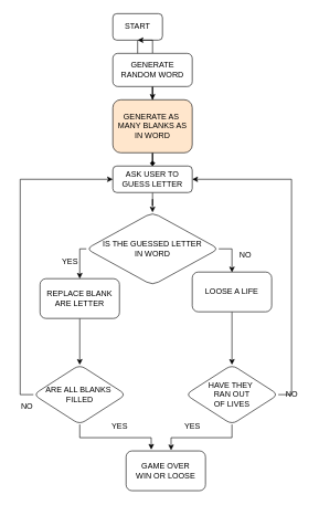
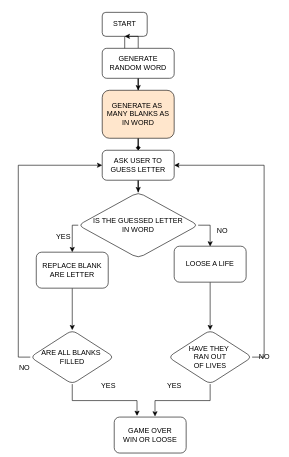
  <mxCell id="0" />
  <mxCell id="1" parent="0" />
  <mxCell id="2" value="" style="rounded=0;html=1;jettySize=auto;orthogonalLoop=1;fontSize=11;endArrow=block;endFill=0;endSize=8;strokeWidth=1;shadow=0;labelBackgroundColor=none;edgeStyle=orthogonalEdgeStyle;" parent="1" source="3" edge="1"><mxGeometry relative="1" as="geometry"><mxPoint x="230" y="110" as="targetPoint" /></mxGeometry></mxCell>
  <mxCell id="3" value="START" style="rounded=1;whiteSpace=wrap;html=1;fontSize=12;glass=0;strokeWidth=1;shadow=0;" parent="1" vertex="1"><mxGeometry x="170" y="20" width="75" height="40" as="geometry" /></mxCell>
  <mxCell id="4" value="" style="edgeStyle=orthogonalEdgeStyle;rounded=0;orthogonalLoop=1;jettySize=auto;html=1;" edge="1" parent="1" source="7" target="9"><mxGeometry relative="1" as="geometry" /></mxCell>
  <mxCell id="5" style="edgeStyle=orthogonalEdgeStyle;rounded=0;orthogonalLoop=1;jettySize=auto;html=1;" edge="1" parent="1"><mxGeometry relative="1" as="geometry"><mxPoint x="230" y="80" as="targetPoint" /><mxPoint x="230" y="80" as="sourcePoint" /></mxGeometry></mxCell>
  <mxCell id="6" value="" style="edgeStyle=orthogonalEdgeStyle;rounded=0;orthogonalLoop=1;jettySize=auto;html=1;" edge="1" parent="1" source="7" target="3"><mxGeometry relative="1" as="geometry" /></mxCell>
  <mxCell id="7" value="GENERATE RANDOM WORD" style="rounded=1;whiteSpace=wrap;html=1;" vertex="1" parent="1"><mxGeometry x="170" y="80" width="120" height="50" as="geometry" /></mxCell>
  <mxCell id="8" value="" style="edgeStyle=orthogonalEdgeStyle;rounded=0;orthogonalLoop=1;jettySize=auto;html=1;endArrow=diamond;" edge="1" parent="1" source="9" target="11"><mxGeometry relative="1" as="geometry" /></mxCell>
  <mxCell id="9" value="GENERATE AS&amp;nbsp; MANY BLANKS AS IN WORD" style="whiteSpace=wrap;html=1;rounded=1;fillColor=#ffe6cc;" vertex="1" parent="1"><mxGeometry x="170" y="150" width="120" height="80" as="geometry" /></mxCell>
  <mxCell id="10" value="" style="edgeStyle=orthogonalEdgeStyle;rounded=0;orthogonalLoop=1;jettySize=auto;html=1;" edge="1" parent="1" source="11" target="14"><mxGeometry relative="1" as="geometry" /></mxCell>
- <mxCell id="11" value="ASK USER TO GUESS LETTER" style="whiteSpace=wrap;html=1;rounded=1;" vertex="1" parent="1"><mxGeometry x="170" y="250" width="120" height="40" as="geometry" /></mxCell>
+ <mxCell id="11" value="ASK USER TO GUESS LETTER" style="whiteSpace=wrap;html=1;rounded=1;" vertex="1" parent="1"><mxGeometry x="170" y="250" width="120" height="50" as="geometry" /></mxCell>
  <mxCell id="12" value="" style="edgeStyle=orthogonalEdgeStyle;rounded=0;orthogonalLoop=1;jettySize=auto;html=1;" edge="1" parent="1" source="14" target="16"><mxGeometry relative="1" as="geometry"><Array as="points"><mxPoint x="120" y="375" /></Array></mxGeometry></mxCell>
  <mxCell id="13" style="edgeStyle=orthogonalEdgeStyle;rounded=0;orthogonalLoop=1;jettySize=auto;html=1;" edge="1" parent="1" source="14"><mxGeometry relative="1" as="geometry"><mxPoint x="350" y="410" as="targetPoint" /></mxGeometry></mxCell>
  <mxCell id="14" value="IS THE GUESSED LETTER &lt;br&gt;IN WORD" style="rhombus;whiteSpace=wrap;html=1;rounded=1;" vertex="1" parent="1"><mxGeometry x="130" y="320" width="200" height="110" as="geometry" /></mxCell>
  <mxCell id="15" value="" style="edgeStyle=orthogonalEdgeStyle;rounded=0;orthogonalLoop=1;jettySize=auto;html=1;" edge="1" parent="1" source="16" target="22"><mxGeometry relative="1" as="geometry" /></mxCell>
  <mxCell id="16" value="REPLACE BLANK ARE LETTER" style="whiteSpace=wrap;html=1;rounded=1;" vertex="1" parent="1"><mxGeometry x="60" y="420" width="120" height="60" as="geometry" /></mxCell>
  <mxCell id="17" value="YES" style="text;html=1;align=center;verticalAlign=middle;resizable=0;points=[];autosize=1;strokeColor=none;fillColor=none;" vertex="1" parent="1"><mxGeometry x="80" y="380" width="50" height="30" as="geometry" /></mxCell>
  <mxCell id="18" value="" style="edgeStyle=orthogonalEdgeStyle;rounded=0;orthogonalLoop=1;jettySize=auto;html=1;" edge="1" parent="1" source="19" target="25"><mxGeometry relative="1" as="geometry" /></mxCell>
  <mxCell id="19" value="LOOSE A LIFE" style="whiteSpace=wrap;html=1;rounded=1;" vertex="1" parent="1"><mxGeometry x="290" y="410" width="120" height="60" as="geometry" /></mxCell>
  <mxCell id="20" value="NO" style="text;html=1;align=center;verticalAlign=middle;resizable=0;points=[];autosize=1;strokeColor=none;fillColor=none;" vertex="1" parent="1"><mxGeometry x="350" y="370" width="40" height="30" as="geometry" /></mxCell>
  <mxCell id="21" style="edgeStyle=orthogonalEdgeStyle;rounded=0;orthogonalLoop=1;jettySize=auto;html=1;entryX=0;entryY=0.5;entryDx=0;entryDy=0;exitX=0;exitY=0.5;exitDx=0;exitDy=0;" edge="1" parent="1" source="22" target="11"><mxGeometry relative="1" as="geometry"><mxPoint x="30" y="270" as="targetPoint" /></mxGeometry></mxCell>
  <mxCell id="22" value="ARE ALL BLANKS&amp;nbsp;&lt;br&gt;FILLED" style="rhombus;whiteSpace=wrap;html=1;rounded=1;" vertex="1" parent="1"><mxGeometry x="50" y="550" width="140" height="90" as="geometry" /></mxCell>
  <mxCell id="23" value="NO" style="text;html=1;align=center;verticalAlign=middle;resizable=0;points=[];autosize=1;strokeColor=none;fillColor=none;" vertex="1" parent="1"><mxGeometry x="20" y="598" width="40" height="30" as="geometry" /></mxCell>
  <mxCell id="24" style="edgeStyle=orthogonalEdgeStyle;rounded=0;orthogonalLoop=1;jettySize=auto;html=1;exitX=1;exitY=0.5;exitDx=0;exitDy=0;entryX=1;entryY=0.5;entryDx=0;entryDy=0;" edge="1" parent="1" source="25" target="11"><mxGeometry relative="1" as="geometry" /></mxCell>
  <mxCell id="25" value="HAVE THEY&amp;nbsp;&lt;br&gt;RAN OUT&lt;br&gt;OF LIVES" style="rhombus;whiteSpace=wrap;html=1;rounded=1;" vertex="1" parent="1"><mxGeometry x="280" y="550" width="140" height="90" as="geometry" /></mxCell>
  <mxCell id="26" value="NO" style="text;html=1;align=center;verticalAlign=middle;resizable=0;points=[];autosize=1;strokeColor=none;fillColor=none;" vertex="1" parent="1"><mxGeometry x="420" y="580" width="40" height="30" as="geometry" /></mxCell>
- <mxCell id="27" value="GAME OVER&lt;br&gt;WIN OR LOOSE" style="rounded=1;whiteSpace=wrap;html=1;" vertex="1" parent="1"><mxGeometry x="190" y="680" width="120" height="60" as="geometry" /></mxCell>
+ <mxCell id="27" value="GAME OVER&lt;br&gt;WIN OR LOOSE" style="rounded=1;whiteSpace=wrap;html=1;" vertex="1" parent="1"><mxGeometry x="190" y="695" width="120" height="60" as="geometry" /></mxCell>
  <mxCell id="28" style="edgeStyle=orthogonalEdgeStyle;rounded=0;orthogonalLoop=1;jettySize=auto;html=1;exitX=0.5;exitY=1;exitDx=0;exitDy=0;entryX=0.567;entryY=-0.017;entryDx=0;entryDy=0;entryPerimeter=0;" edge="1" parent="1" source="25" target="27"><mxGeometry relative="1" as="geometry" /></mxCell>
  <mxCell id="29" style="edgeStyle=orthogonalEdgeStyle;rounded=0;orthogonalLoop=1;jettySize=auto;html=1;entryX=0.317;entryY=-0.033;entryDx=0;entryDy=0;entryPerimeter=0;" edge="1" parent="1" source="22" target="27"><mxGeometry relative="1" as="geometry" /></mxCell>
  <mxCell id="30" value="YES" style="text;html=1;align=center;verticalAlign=middle;resizable=0;points=[];autosize=1;strokeColor=none;fillColor=none;" vertex="1" parent="1"><mxGeometry x="155" y="628" width="50" height="30" as="geometry" /></mxCell>
  <mxCell id="31" value="YES" style="text;html=1;align=center;verticalAlign=middle;resizable=0;points=[];autosize=1;strokeColor=none;fillColor=none;" vertex="1" parent="1"><mxGeometry x="265" y="628" width="50" height="30" as="geometry" /></mxCell>
